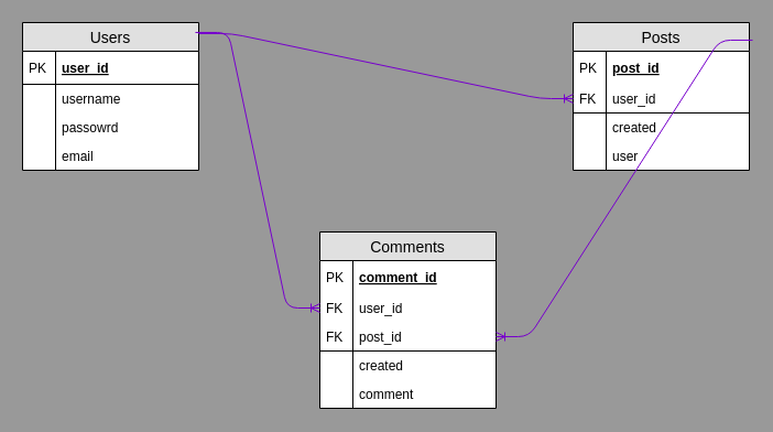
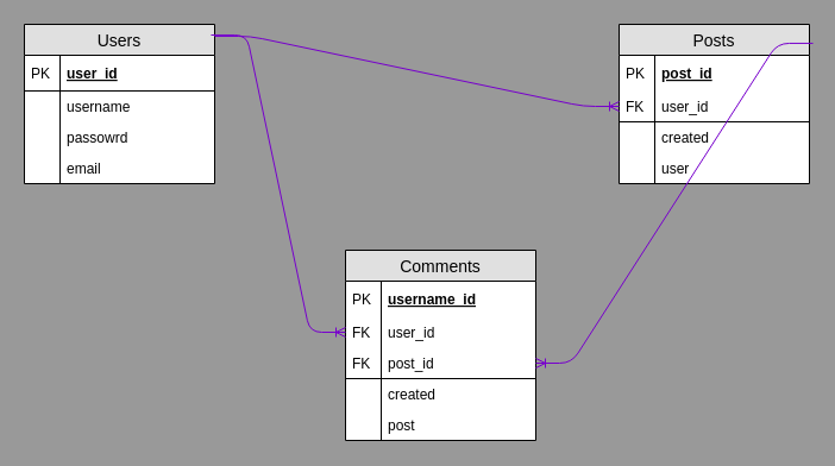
  <mxCell id="0" />
  <mxCell id="1" parent="0" />
  <mxCell id="2" value="Users" style="swimlane;fontStyle=0;childLayout=stackLayout;horizontal=1;startSize=26;fillColor=#e0e0e0;horizontalStack=0;resizeParent=1;resizeParentMax=0;resizeLast=0;collapsible=1;marginBottom=0;swimlaneFillColor=#ffffff;align=center;fontSize=14;" vertex="1" parent="1"><mxGeometry x="20" y="20" width="160" height="134" as="geometry" /></mxCell>
  <mxCell id="3" value="user_id" style="shape=partialRectangle;top=0;left=0;right=0;bottom=1;align=left;verticalAlign=middle;fillColor=none;spacingLeft=34;spacingRight=4;overflow=hidden;rotatable=0;points=[[0,0.5],[1,0.5]];portConstraint=eastwest;dropTarget=0;fontStyle=5;fontSize=12;" vertex="1" parent="2"><mxGeometry y="26" width="160" height="30" as="geometry" /></mxCell>
  <mxCell id="4" value="PK" style="shape=partialRectangle;top=0;left=0;bottom=0;fillColor=none;align=left;verticalAlign=middle;spacingLeft=4;spacingRight=4;overflow=hidden;rotatable=0;points=[];portConstraint=eastwest;part=1;fontSize=12;" vertex="1" connectable="0" parent="3"><mxGeometry width="30" height="30" as="geometry" /></mxCell>
  <mxCell id="5" value="username" style="shape=partialRectangle;top=0;left=0;right=0;bottom=0;align=left;verticalAlign=top;fillColor=none;spacingLeft=34;spacingRight=4;overflow=hidden;rotatable=0;points=[[0,0.5],[1,0.5]];portConstraint=eastwest;dropTarget=0;fontSize=12;" vertex="1" parent="2"><mxGeometry y="56" width="160" height="26" as="geometry" /></mxCell>
  <mxCell id="6" value="" style="shape=partialRectangle;top=0;left=0;bottom=0;fillColor=none;align=left;verticalAlign=top;spacingLeft=4;spacingRight=4;overflow=hidden;rotatable=0;points=[];portConstraint=eastwest;part=1;fontSize=12;" vertex="1" connectable="0" parent="5"><mxGeometry width="30" height="26" as="geometry" /></mxCell>
  <mxCell id="7" value="passowrd" style="shape=partialRectangle;top=0;left=0;right=0;bottom=0;align=left;verticalAlign=top;fillColor=none;spacingLeft=34;spacingRight=4;overflow=hidden;rotatable=0;points=[[0,0.5],[1,0.5]];portConstraint=eastwest;dropTarget=0;fontSize=12;" vertex="1" parent="2"><mxGeometry y="82" width="160" height="26" as="geometry" /></mxCell>
  <mxCell id="8" value="" style="shape=partialRectangle;top=0;left=0;bottom=0;fillColor=none;align=left;verticalAlign=top;spacingLeft=4;spacingRight=4;overflow=hidden;rotatable=0;points=[];portConstraint=eastwest;part=1;fontSize=12;" vertex="1" connectable="0" parent="7"><mxGeometry width="30" height="26" as="geometry" /></mxCell>
  <mxCell id="9" value="email" style="shape=partialRectangle;top=0;left=0;right=0;bottom=0;align=left;verticalAlign=top;fillColor=none;spacingLeft=34;spacingRight=4;overflow=hidden;rotatable=0;points=[[0,0.5],[1,0.5]];portConstraint=eastwest;dropTarget=0;fontSize=12;" vertex="1" parent="2"><mxGeometry y="108" width="160" height="26" as="geometry" /></mxCell>
  <mxCell id="10" value="" style="shape=partialRectangle;top=0;left=0;bottom=0;fillColor=none;align=left;verticalAlign=top;spacingLeft=4;spacingRight=4;overflow=hidden;rotatable=0;points=[];portConstraint=eastwest;part=1;fontSize=12;" vertex="1" connectable="0" parent="9"><mxGeometry width="30" height="26" as="geometry" /></mxCell>
  <mxCell id="11" value="Posts" style="swimlane;fontStyle=0;childLayout=stackLayout;horizontal=1;startSize=26;fillColor=#e0e0e0;horizontalStack=0;resizeParent=1;resizeParentMax=0;resizeLast=0;collapsible=1;marginBottom=0;swimlaneFillColor=#ffffff;align=center;fontSize=14;" vertex="1" parent="1"><mxGeometry x="520" y="20" width="160" height="134" as="geometry" /></mxCell>
  <mxCell id="12" value="post_id" style="shape=partialRectangle;top=0;left=0;right=0;bottom=1;align=left;verticalAlign=middle;fillColor=none;spacingLeft=34;spacingRight=4;overflow=hidden;rotatable=0;points=[[0,0.5],[1,0.5]];portConstraint=eastwest;dropTarget=0;fontStyle=5;fontSize=12;strokeColor=none;" vertex="1" parent="11"><mxGeometry y="26" width="160" height="30" as="geometry" /></mxCell>
  <mxCell id="13" value="PK" style="shape=partialRectangle;top=0;left=0;bottom=0;fillColor=none;align=left;verticalAlign=middle;spacingLeft=4;spacingRight=4;overflow=hidden;rotatable=0;points=[];portConstraint=eastwest;part=1;fontSize=12;" vertex="1" connectable="0" parent="12"><mxGeometry width="30" height="30" as="geometry" /></mxCell>
  <mxCell id="14" value="user_id" style="shape=partialRectangle;top=0;left=0;right=0;bottom=1;align=left;verticalAlign=top;fillColor=none;spacingLeft=34;spacingRight=4;overflow=hidden;rotatable=0;points=[[0,0.5],[1,0.5]];portConstraint=eastwest;dropTarget=0;fontSize=12;strokeColor=#000000;" vertex="1" parent="11"><mxGeometry y="56" width="160" height="26" as="geometry" /></mxCell>
  <mxCell id="15" value="FK" style="shape=partialRectangle;top=0;left=0;bottom=0;fillColor=none;align=left;verticalAlign=top;spacingLeft=4;spacingRight=4;overflow=hidden;rotatable=0;points=[];portConstraint=eastwest;part=1;fontSize=12;" vertex="1" connectable="0" parent="14"><mxGeometry width="30" height="26" as="geometry" /></mxCell>
  <mxCell id="16" value="created" style="shape=partialRectangle;top=0;left=0;right=0;bottom=0;align=left;verticalAlign=top;fillColor=none;spacingLeft=34;spacingRight=4;overflow=hidden;rotatable=0;points=[[0,0.5],[1,0.5]];portConstraint=eastwest;dropTarget=0;fontSize=12;" vertex="1" parent="11"><mxGeometry y="82" width="160" height="26" as="geometry" /></mxCell>
  <mxCell id="17" value="" style="shape=partialRectangle;top=0;left=0;bottom=0;fillColor=none;align=left;verticalAlign=top;spacingLeft=4;spacingRight=4;overflow=hidden;rotatable=0;points=[];portConstraint=eastwest;part=1;fontSize=12;" vertex="1" connectable="0" parent="16"><mxGeometry width="30" height="26" as="geometry" /></mxCell>
  <mxCell id="18" value="user" style="shape=partialRectangle;top=0;left=0;right=0;bottom=0;align=left;verticalAlign=top;fillColor=none;spacingLeft=34;spacingRight=4;overflow=hidden;rotatable=0;points=[[0,0.5],[1,0.5]];portConstraint=eastwest;dropTarget=0;fontSize=12;" vertex="1" parent="11"><mxGeometry y="108" width="160" height="26" as="geometry" /></mxCell>
  <mxCell id="19" value="" style="shape=partialRectangle;top=0;left=0;bottom=0;fillColor=none;align=left;verticalAlign=top;spacingLeft=4;spacingRight=4;overflow=hidden;rotatable=0;points=[];portConstraint=eastwest;part=1;fontSize=12;" vertex="1" connectable="0" parent="18"><mxGeometry width="30" height="26" as="geometry" /></mxCell>
  <mxCell id="20" value="Comments" style="swimlane;fontStyle=0;childLayout=stackLayout;horizontal=1;startSize=26;fillColor=#e0e0e0;horizontalStack=0;resizeParent=1;resizeParentMax=0;resizeLast=0;collapsible=1;marginBottom=0;swimlaneFillColor=#ffffff;align=center;fontSize=14;" vertex="1" parent="1"><mxGeometry x="290" y="210" width="160" height="160" as="geometry" /></mxCell>
- <mxCell id="21" value="comment_id" style="shape=partialRectangle;top=0;left=0;right=0;bottom=1;align=left;verticalAlign=middle;fillColor=none;spacingLeft=34;spacingRight=4;overflow=hidden;rotatable=0;points=[[0,0.5],[1,0.5]];portConstraint=eastwest;dropTarget=0;fontStyle=5;fontSize=12;strokeColor=none;" vertex="1" parent="20"><mxGeometry y="26" width="160" height="30" as="geometry" /></mxCell>
+ <mxCell id="21" value="username_id" style="shape=partialRectangle;top=0;left=0;right=0;bottom=1;align=left;verticalAlign=middle;fillColor=none;spacingLeft=34;spacingRight=4;overflow=hidden;rotatable=0;points=[[0,0.5],[1,0.5]];portConstraint=eastwest;dropTarget=0;fontStyle=5;fontSize=12;strokeColor=none;" vertex="1" parent="20"><mxGeometry y="26" width="160" height="30" as="geometry" /></mxCell>
  <mxCell id="22" value="PK" style="shape=partialRectangle;top=0;left=0;bottom=0;fillColor=none;align=left;verticalAlign=middle;spacingLeft=4;spacingRight=4;overflow=hidden;rotatable=0;points=[];portConstraint=eastwest;part=1;fontSize=12;" vertex="1" connectable="0" parent="21"><mxGeometry width="30" height="30" as="geometry" /></mxCell>
  <mxCell id="23" value="user_id" style="shape=partialRectangle;top=0;left=0;right=0;bottom=1;align=left;verticalAlign=top;fillColor=none;spacingLeft=34;spacingRight=4;overflow=hidden;rotatable=0;points=[[0,0.5],[1,0.5]];portConstraint=eastwest;dropTarget=0;fontSize=12;strokeColor=none;" vertex="1" parent="20"><mxGeometry y="56" width="160" height="26" as="geometry" /></mxCell>
  <mxCell id="24" value="FK" style="shape=partialRectangle;top=0;left=0;bottom=0;fillColor=none;align=left;verticalAlign=top;spacingLeft=4;spacingRight=4;overflow=hidden;rotatable=0;points=[];portConstraint=eastwest;part=1;fontSize=12;" vertex="1" connectable="0" parent="23"><mxGeometry width="30" height="26" as="geometry" /></mxCell>
  <mxCell id="25" value="post_id" style="shape=partialRectangle;top=0;left=0;right=0;bottom=1;align=left;verticalAlign=top;fillColor=none;spacingLeft=34;spacingRight=4;overflow=hidden;rotatable=0;points=[[0,0.5],[1,0.5]];portConstraint=eastwest;dropTarget=0;fontSize=12;" vertex="1" parent="20"><mxGeometry y="82" width="160" height="26" as="geometry" /></mxCell>
  <mxCell id="26" value="FK" style="shape=partialRectangle;top=0;left=0;bottom=0;fillColor=none;align=left;verticalAlign=top;spacingLeft=4;spacingRight=4;overflow=hidden;rotatable=0;points=[];portConstraint=eastwest;part=1;fontSize=12;" vertex="1" connectable="0" parent="25"><mxGeometry width="30" height="26" as="geometry" /></mxCell>
  <mxCell id="27" value="created" style="shape=partialRectangle;top=0;left=0;right=0;bottom=0;align=left;verticalAlign=top;fillColor=none;spacingLeft=34;spacingRight=4;overflow=hidden;rotatable=0;points=[[0,0.5],[1,0.5]];portConstraint=eastwest;dropTarget=0;fontSize=12;" vertex="1" parent="20"><mxGeometry y="108" width="160" height="26" as="geometry" /></mxCell>
  <mxCell id="28" value="" style="shape=partialRectangle;top=0;left=0;bottom=0;fillColor=none;align=left;verticalAlign=top;spacingLeft=4;spacingRight=4;overflow=hidden;rotatable=0;points=[];portConstraint=eastwest;part=1;fontSize=12;" vertex="1" connectable="0" parent="27"><mxGeometry width="30" height="26" as="geometry" /></mxCell>
- <mxCell id="29" value="comment" style="shape=partialRectangle;top=0;left=0;right=0;bottom=0;align=left;verticalAlign=top;fillColor=none;spacingLeft=34;spacingRight=4;overflow=hidden;rotatable=0;points=[[0,0.5],[1,0.5]];portConstraint=eastwest;dropTarget=0;fontSize=12;" vertex="1" parent="20"><mxGeometry y="134" width="160" height="26" as="geometry" /></mxCell>
+ <mxCell id="29" value="post" style="shape=partialRectangle;top=0;left=0;right=0;bottom=0;align=left;verticalAlign=top;fillColor=none;spacingLeft=34;spacingRight=4;overflow=hidden;rotatable=0;points=[[0,0.5],[1,0.5]];portConstraint=eastwest;dropTarget=0;fontSize=12;" vertex="1" parent="20"><mxGeometry y="134" width="160" height="26" as="geometry" /></mxCell>
  <mxCell id="30" value="" style="shape=partialRectangle;top=0;left=0;bottom=0;fillColor=none;align=left;verticalAlign=top;spacingLeft=4;spacingRight=4;overflow=hidden;rotatable=0;points=[];portConstraint=eastwest;part=1;fontSize=12;" vertex="1" connectable="0" parent="29"><mxGeometry width="30" height="26" as="geometry" /></mxCell>
  <mxCell id="31" value="" style="edgeStyle=entityRelationEdgeStyle;fontSize=12;html=1;endArrow=ERoneToMany;entryX=0;entryY=0.5;entryDx=0;entryDy=0;fillColor=#aa00ff;strokeColor=#7700CC;" edge="1" parent="1" target="14"><mxGeometry width="100" height="100" relative="1" as="geometry"><mxPoint x="180" y="30" as="sourcePoint" /><mxPoint x="340" y="89" as="targetPoint" /></mxGeometry></mxCell>
  <mxCell id="32" value="" style="edgeStyle=entityRelationEdgeStyle;fontSize=12;html=1;endArrow=ERoneToMany;exitX=0.981;exitY=0.067;exitDx=0;exitDy=0;exitPerimeter=0;entryX=0;entryY=0.5;entryDx=0;entryDy=0;fillColor=#aa00ff;strokeColor=#7700CC;" edge="1" parent="1" source="2" target="23"><mxGeometry width="100" height="100" relative="1" as="geometry"><mxPoint x="20" y="540" as="sourcePoint" /><mxPoint x="340" y="305" as="targetPoint" /></mxGeometry></mxCell>
  <mxCell id="33" value="" style="edgeStyle=entityRelationEdgeStyle;fontSize=12;html=1;endArrow=ERoneToMany;entryX=1;entryY=0.5;entryDx=0;entryDy=0;exitX=1.019;exitY=0.119;exitDx=0;exitDy=0;exitPerimeter=0;fillColor=#aa00ff;strokeColor=#7700CC;" edge="1" parent="1" source="11" target="25"><mxGeometry width="100" height="100" relative="1" as="geometry"><mxPoint x="530" y="31" as="sourcePoint" /><mxPoint x="690" y="270" as="targetPoint" /></mxGeometry></mxCell>
